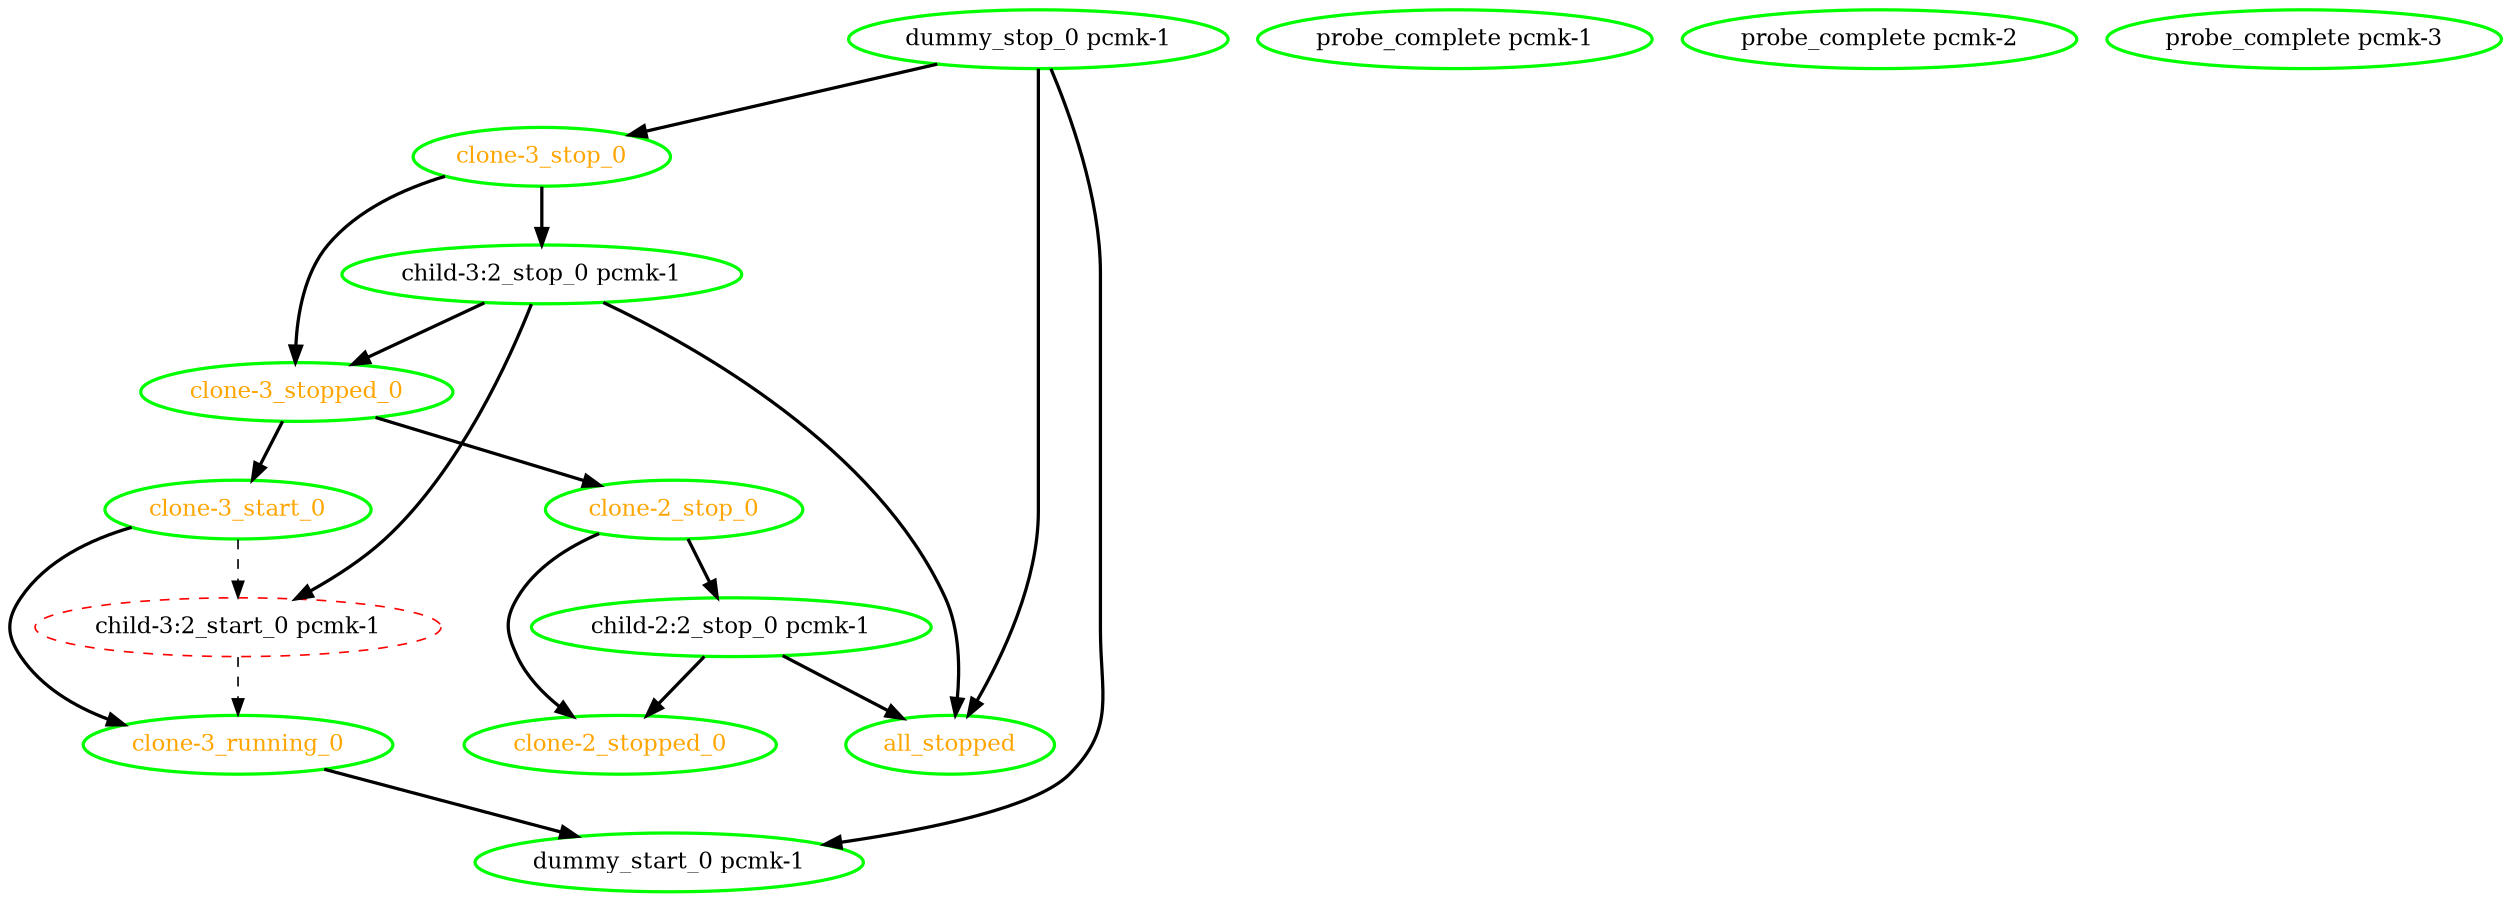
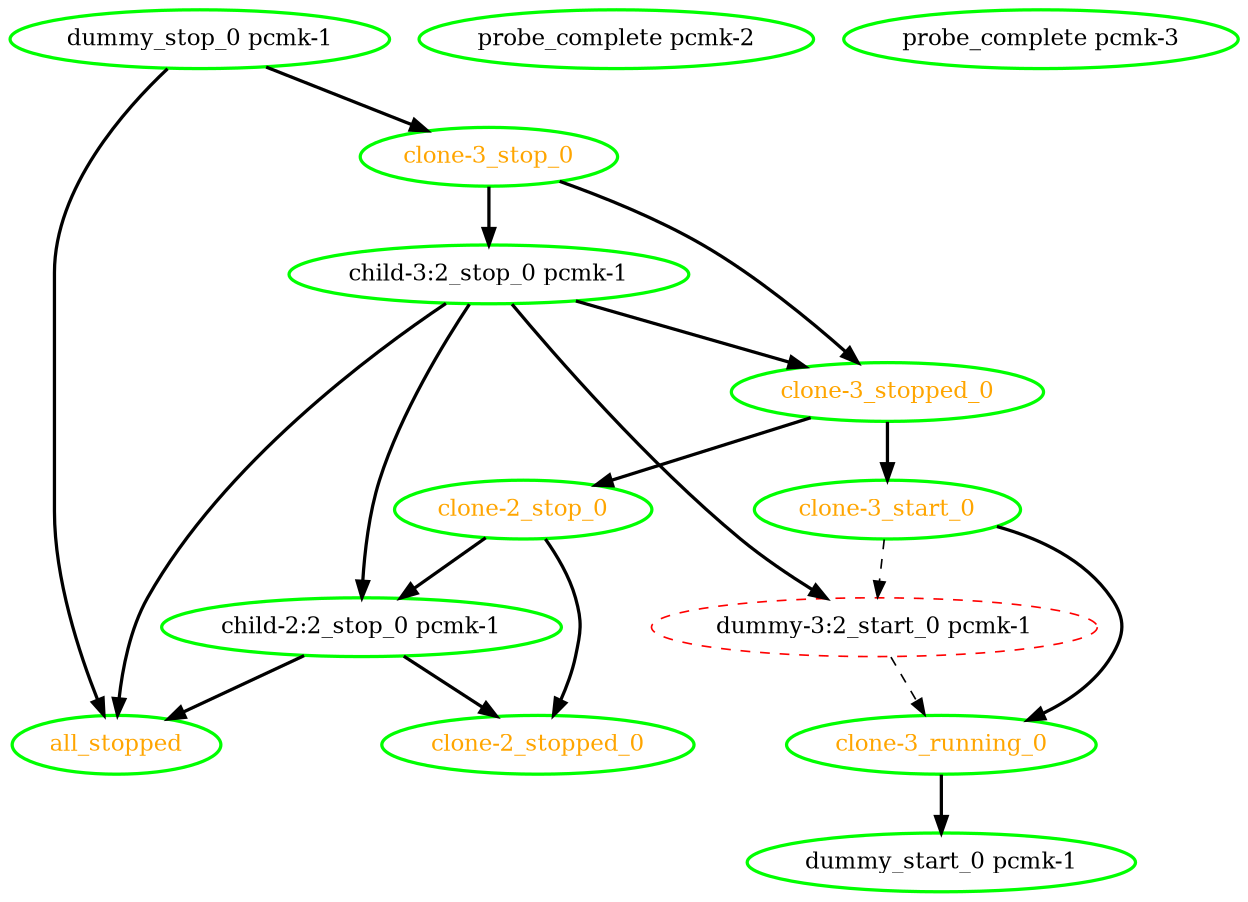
  digraph {
    node [color=green fontcolor=black style=bold]
    edge [style=bold]
    all_stopped [fontcolor=orange]
    "child-2:2_stop_0 pcmk-1"
    "clone-2_stopped_0" [fontcolor=orange]
-   "child-3:2_start_0 pcmk-1" [color=red style=dashed]
+   "child-3:2_start_0 pcmk-1" [color=red style=dashed label="dummy-3:2_start_0 pcmk-1"]
    "clone-3_running_0" [fontcolor=orange]
    "dummy_start_0 pcmk-1"
    "child-3:2_stop_0 pcmk-1"
    "clone-3_stopped_0" [fontcolor=orange]
    "clone-2_stop_0" [fontcolor=orange]
    "clone-3_start_0" [fontcolor=orange]
    "clone-3_stop_0" [fontcolor=orange]
    "dummy_stop_0 pcmk-1"
-   "probe_complete pcmk-1"
    "probe_complete pcmk-2"
    "probe_complete pcmk-3"
    "child-2:2_stop_0 pcmk-1" -> all_stopped
    "child-2:2_stop_0 pcmk-1" -> "clone-2_stopped_0"
    "child-3:2_start_0 pcmk-1" -> "clone-3_running_0" [style=dashed]
    "clone-3_running_0" -> "dummy_start_0 pcmk-1"
    "child-3:2_stop_0 pcmk-1" -> all_stopped
+   "child-3:2_stop_0 pcmk-1" -> "child-2:2_stop_0 pcmk-1"
    "child-3:2_stop_0 pcmk-1" -> "child-3:2_start_0 pcmk-1"
    "child-3:2_stop_0 pcmk-1" -> "clone-3_stopped_0"
    "clone-3_stopped_0" -> "clone-2_stop_0"
    "clone-3_stopped_0" -> "clone-3_start_0"
    "clone-2_stop_0" -> "child-2:2_stop_0 pcmk-1"
    "clone-2_stop_0" -> "clone-2_stopped_0"
    "clone-3_start_0" -> "child-3:2_start_0 pcmk-1" [style=dashed]
    "clone-3_start_0" -> "clone-3_running_0"
    "clone-3_stop_0" -> "child-3:2_stop_0 pcmk-1"
    "clone-3_stop_0" -> "clone-3_stopped_0"
    "dummy_stop_0 pcmk-1" -> all_stopped
-   "dummy_stop_0 pcmk-1" -> "dummy_start_0 pcmk-1"
    "dummy_stop_0 pcmk-1" -> "clone-3_stop_0"
  }
